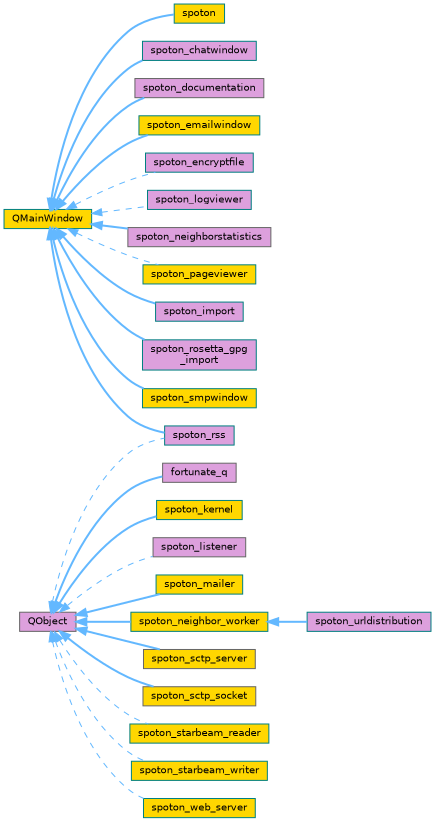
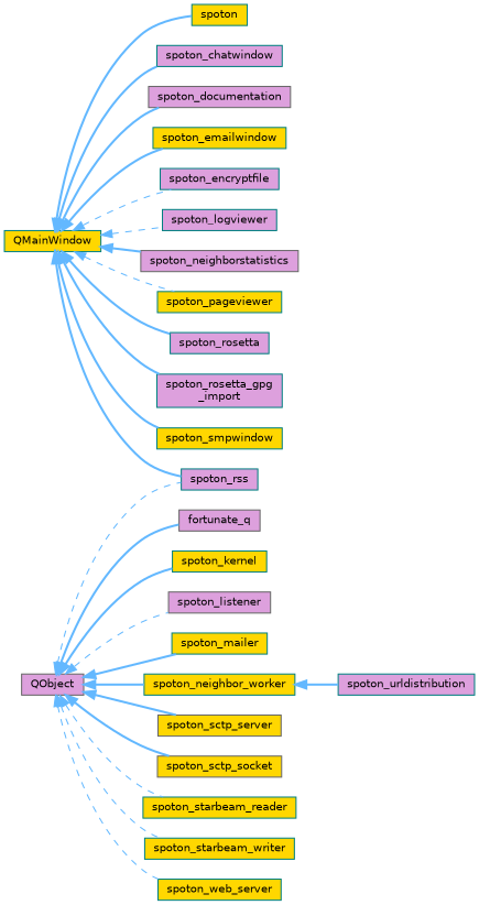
  digraph {
    rankdir=LR
    node [color=teal fillcolor=gold fontname=Helvetica fontsize=10 shape=box style=filled]
    edge [color=steelblue1 dir=back fontname=Helvetica fontsize=10 labelfontname=Helvetica labelfontsize=10 style=bold]
    n1 [height=0.2 label=QMainWindow width=0.4]
    n2 [height=0.2 label=spoton width=0.4]
    n3 [fillcolor=plum height=0.2 label=spoton_chatwindow width=0.4]
    n4 [color=gray40 fillcolor=plum height=0.2 label=spoton_documentation width=0.4]
    n5 [height=0.2 label=spoton_emailwindow width=0.4]
    n6 [fillcolor=plum height=0.2 label=spoton_encryptfile width=0.4]
    n7 [fillcolor=plum height=0.2 label=spoton_logviewer width=0.4]
    n8 [color=gray40 fillcolor=plum height=0.2 label=spoton_neighborstatistics width=0.4]
    n9 [height=0.2 label=spoton_pageviewer width=0.4]
-   n10 [fillcolor=plum height=0.2 label=spoton_import width=0.4]
+   n10 [fillcolor=plum height=0.2 label=spoton_rosetta width=0.4]
    n11 [fillcolor=plum height=0.2 label="spoton_rosetta_gpg\l_import" width=0.4]
    n12 [fillcolor=plum height=0.2 label=spoton_rss width=0.4]
    n13 [height=0.2 label=spoton_smpwindow width=0.4]
    n14 [color=gray40 fillcolor=plum height=0.2 label=QObject width=0.4]
    n15 [color=gray40 fillcolor=plum height=0.2 label=fortunate_q width=0.4]
    n16 [height=0.2 label=spoton_kernel width=0.4]
    n17 [color=gray40 fillcolor=plum height=0.2 label=spoton_listener width=0.4]
    n18 [height=0.2 label=spoton_mailer width=0.4]
    n19 [height=0.2 label=spoton_neighbor_worker width=0.4]
    n20 [color=gray40 height=0.2 label=spoton_sctp_server width=0.4]
    n21 [color=gray40 height=0.2 label=spoton_sctp_socket width=0.4]
    n22 [height=0.2 label=spoton_starbeam_reader width=0.4]
    n23 [height=0.2 label=spoton_starbeam_writer width=0.4]
    n24 [height=0.2 label=spoton_web_server width=0.4]
    n25 [fillcolor=plum height=0.2 label=spoton_urldistribution width=0.4]
    n1 -> n2
    n1 -> n3
    n1 -> n4
    n1 -> n5
    n1 -> n6 [style=dashed]
    n1 -> n7 [style=dashed]
    n1 -> n8
    n1 -> n9 [style=dashed]
    n1 -> n10
    n1 -> n11
    n1 -> n12
    n1 -> n13
    n14 -> n12 [style=dashed]
    n14 -> n15
    n14 -> n16
    n14 -> n17 [style=dashed]
    n14 -> n18
    n14 -> n19
    n14 -> n20
    n14 -> n21
    n14 -> n22 [style=dashed]
    n14 -> n23 [style=dashed]
    n14 -> n24 [style=dashed]
    n19 -> n25
  }
